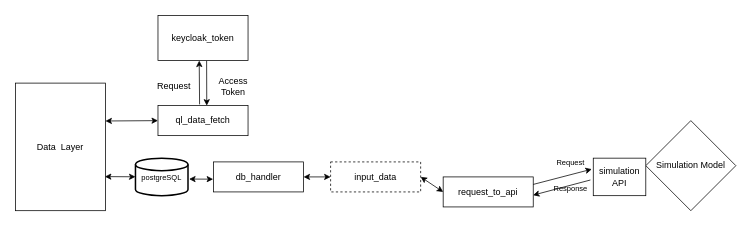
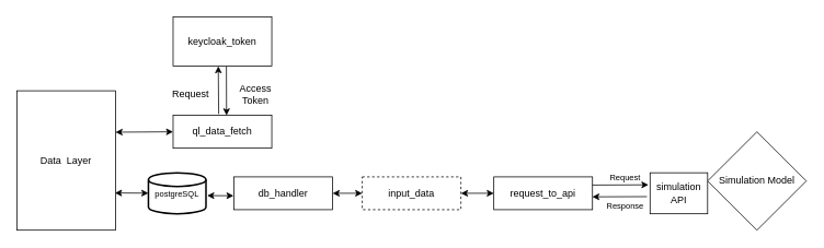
  <mxCell id="0" />
  <mxCell id="1" parent="0" />
  <mxCell id="2" value="ql_data_fetch" style="rounded=0;whiteSpace=wrap;html=1;" parent="1" vertex="1"><mxGeometry x="210" y="140" width="120" height="40" as="geometry" /></mxCell>
  <mxCell id="3" value="keycloak_token" style="rounded=0;whiteSpace=wrap;html=1;" parent="1" vertex="1"><mxGeometry x="210" y="20" width="120" height="60" as="geometry" /></mxCell>
  <mxCell id="4" value="" style="endArrow=classic;startArrow=classic;html=1;rounded=0;entryX=0;entryY=0.5;entryDx=0;entryDy=0;exitX=1;exitY=0.297;exitDx=0;exitDy=0;exitPerimeter=0;" parent="1" target="2" edge="1" source="18"><mxGeometry width="50" height="50" relative="1" as="geometry"><mxPoint x="140" y="161.34" as="sourcePoint" /><mxPoint x="208.08" y="160" as="targetPoint" /></mxGeometry></mxCell>
  <mxCell id="5" value="" style="endArrow=classic;html=1;rounded=0;entryX=0.405;entryY=1.006;entryDx=0;entryDy=0;entryPerimeter=0;exitX=0.462;exitY=-0.041;exitDx=0;exitDy=0;exitPerimeter=0;" parent="1" source="2" edge="1"><mxGeometry width="50" height="50" relative="1" as="geometry"><mxPoint x="265" y="130" as="sourcePoint" /><mxPoint x="264.96" y="80" as="targetPoint" /></mxGeometry></mxCell>
  <mxCell id="6" value="" style="endArrow=classic;html=1;rounded=0;exitX=0.487;exitY=1.011;exitDx=0;exitDy=0;exitPerimeter=0;" parent="1" edge="1"><mxGeometry width="50" height="50" relative="1" as="geometry"><mxPoint x="274.8" y="80.3" as="sourcePoint" /><mxPoint x="275" y="140" as="targetPoint" /></mxGeometry></mxCell>
  <mxCell id="7" value="Access Token" style="text;html=1;strokeColor=none;fillColor=none;align=center;verticalAlign=middle;whiteSpace=wrap;rounded=0;" parent="1" vertex="1"><mxGeometry x="284" y="100" width="53" height="30" as="geometry" /></mxCell>
  <mxCell id="8" value="Request" style="text;html=1;strokeColor=none;fillColor=none;align=center;verticalAlign=middle;whiteSpace=wrap;rounded=0;" parent="1" vertex="1"><mxGeometry x="210" y="100" width="43" height="30" as="geometry" /></mxCell>
  <mxCell id="9" value="" style="endArrow=classic;startArrow=classic;html=1;rounded=0;exitX=0.994;exitY=0.733;exitDx=0;exitDy=0;exitPerimeter=0;" parent="1" source="18" target="13" edge="1"><mxGeometry width="50" height="50" relative="1" as="geometry"><mxPoint x="210.96" y="245.24" as="sourcePoint" /><mxPoint x="277" y="300" as="targetPoint" /></mxGeometry></mxCell>
  <mxCell id="10" value="db_handler" style="rounded=0;whiteSpace=wrap;html=1;" parent="1" vertex="1"><mxGeometry x="284" y="215" width="120" height="40" as="geometry" /></mxCell>
  <mxCell id="11" value="Simulation Model" style="rhombus;whiteSpace=wrap;html=1;aspect=fixed;" parent="1" vertex="1"><mxGeometry x="860" y="160" width="120" height="120" as="geometry" /></mxCell>
  <mxCell id="12" value="&lt;font style=&quot;&quot;&gt;&lt;font style=&quot;font-size: 12px;&quot;&gt;simulation&lt;br&gt;API&lt;/font&gt;&lt;br&gt;&lt;/font&gt;" style="rounded=0;whiteSpace=wrap;html=1;" parent="1" vertex="1"><mxGeometry x="790" y="210" width="70" height="50" as="geometry" /></mxCell>
  <mxCell id="13" value="&lt;font style=&quot;font-size: 10px;&quot;&gt;postgreSQL&lt;/font&gt;" style="strokeWidth=2;html=1;shape=mxgraph.flowchart.database;whiteSpace=wrap;" parent="1" vertex="1"><mxGeometry x="180" y="210" width="70" height="50" as="geometry" /></mxCell>
  <mxCell id="14" value="" style="endArrow=classic;startArrow=classic;html=1;rounded=0;entryX=0;entryY=0.5;entryDx=0;entryDy=0;exitX=1;exitY=0.5;exitDx=0;exitDy=0;" parent="1" source="10" target="15" edge="1"><mxGeometry width="50" height="50" relative="1" as="geometry"><mxPoint x="400" y="240" as="sourcePoint" /><mxPoint x="453" y="260" as="targetPoint" /></mxGeometry></mxCell>
  <mxCell id="15" value="input_data" style="rounded=0;whiteSpace=wrap;html=1;dashed=1;" parent="1" vertex="1"><mxGeometry x="440" y="215" width="120" height="40" as="geometry" /></mxCell>
- <mxCell id="16" value="request_to_api" style="rounded=0;whiteSpace=wrap;html=1;" parent="1" vertex="1"><mxGeometry x="590" y="235" width="120" height="40" as="geometry" /></mxCell>
+ <mxCell id="16" value="request_to_api" style="rounded=0;whiteSpace=wrap;html=1;" parent="1" vertex="1"><mxGeometry x="600" y="215" width="120" height="40" as="geometry" /></mxCell>
  <mxCell id="17" value="" style="endArrow=classic;startArrow=classic;html=1;rounded=0;exitX=1;exitY=0.5;exitDx=0;exitDy=0;entryX=0;entryY=0.5;entryDx=0;entryDy=0;" parent="1" source="15" target="16" edge="1"><mxGeometry width="50" height="50" relative="1" as="geometry"><mxPoint x="580" y="260" as="sourcePoint" /><mxPoint x="630" y="210" as="targetPoint" /></mxGeometry></mxCell>
  <mxCell id="18" value="Data &amp;nbsp;Layer" style="rounded=0;whiteSpace=wrap;html=1;" parent="1" vertex="1"><mxGeometry x="20" y="110" width="120" height="170" as="geometry" /></mxCell>
  <mxCell id="19" value="" style="endArrow=classic;html=1;rounded=0;exitX=1;exitY=0.25;exitDx=0;exitDy=0;entryX=-0.028;entryY=0.294;entryDx=0;entryDy=0;entryPerimeter=0;" edge="1" parent="1" source="16" target="12"><mxGeometry width="50" height="50" relative="1" as="geometry"><mxPoint x="730" y="280" as="sourcePoint" /><mxPoint x="780" y="230" as="targetPoint" /></mxGeometry></mxCell>
  <mxCell id="20" value="" style="endArrow=classic;html=1;rounded=0;entryX=0.998;entryY=0.608;entryDx=0;entryDy=0;exitX=-0.054;exitY=0.582;exitDx=0;exitDy=0;exitPerimeter=0;entryPerimeter=0;" edge="1" parent="1" source="12" target="16"><mxGeometry width="50" height="50" relative="1" as="geometry"><mxPoint x="730" y="320" as="sourcePoint" /><mxPoint x="780" y="270" as="targetPoint" /></mxGeometry></mxCell>
  <mxCell id="21" value="&lt;font style=&quot;font-size: 10px;&quot;&gt;Request&lt;/font&gt;" style="text;html=1;strokeColor=none;fillColor=none;align=center;verticalAlign=middle;whiteSpace=wrap;rounded=0;" vertex="1" parent="1"><mxGeometry x="740" y="210" width="40" height="10" as="geometry" /></mxCell>
  <mxCell id="22" value="&lt;font style=&quot;font-size: 10px;&quot;&gt;Response&lt;/font&gt;" style="text;html=1;strokeColor=none;fillColor=none;align=center;verticalAlign=middle;whiteSpace=wrap;rounded=0;" vertex="1" parent="1"><mxGeometry x="735" y="240" width="50" height="20" as="geometry" /></mxCell>
  <mxCell id="23" value="" style="endArrow=classic;startArrow=classic;html=1;rounded=0;exitX=1.021;exitY=0.557;exitDx=0;exitDy=0;exitPerimeter=0;entryX=-0.004;entryY=0.575;entryDx=0;entryDy=0;entryPerimeter=0;" edge="1" parent="1" source="13" target="10"><mxGeometry width="50" height="50" relative="1" as="geometry"><mxPoint x="270" y="250" as="sourcePoint" /><mxPoint x="320" y="200" as="targetPoint" /></mxGeometry></mxCell>
